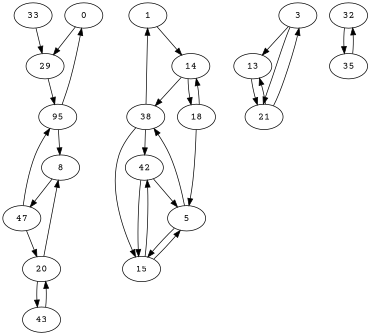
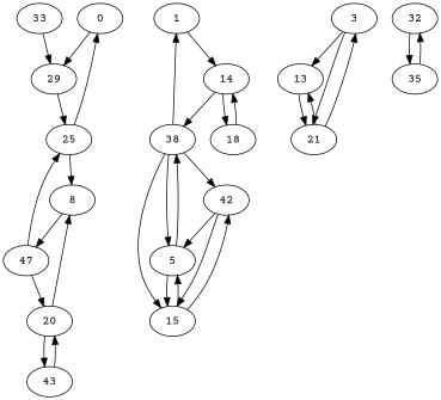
  digraph {
    fontname="Courier Prime"
    node [fontname="Courier Prime"]
    edge [fontname="Courier Prime"]
    0
    29
-   25 [label=95]
+   25
    33
    8
    1
    14
    38
    18
    5
    15
    42
    3
    13
    21
    47
    20
    43
    32
    35
    0 -> 29
    29 -> 25
    25 -> 0
    25 -> 8
    33 -> 29
    8 -> 47
    1 -> 14
    14 -> 38
    14 -> 18
    38 -> 1
-   18 -> 5
+   38 -> 5
    38 -> 15
    38 -> 42
    18 -> 14
    5 -> 38
    5 -> 15
    15 -> 5
    15 -> 42
    42 -> 5
    42 -> 15
    3 -> 13
    3 -> 21
    13 -> 21
    21 -> 3
    21 -> 13
    47 -> 25
    47 -> 20
    20 -> 8
    20 -> 43
    43 -> 20
    32 -> 35
    35 -> 32
  }
